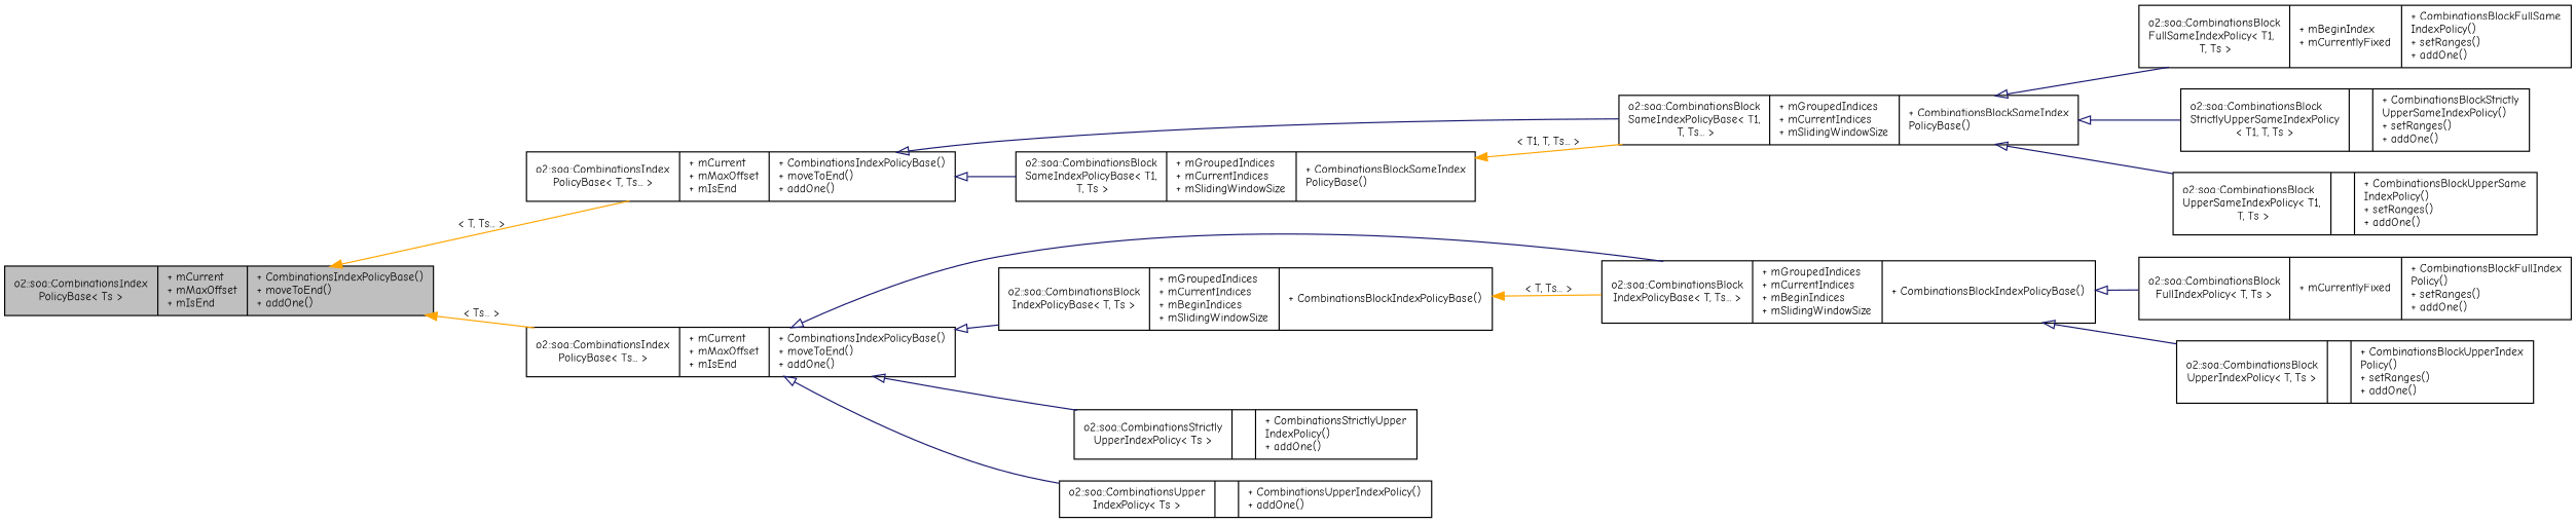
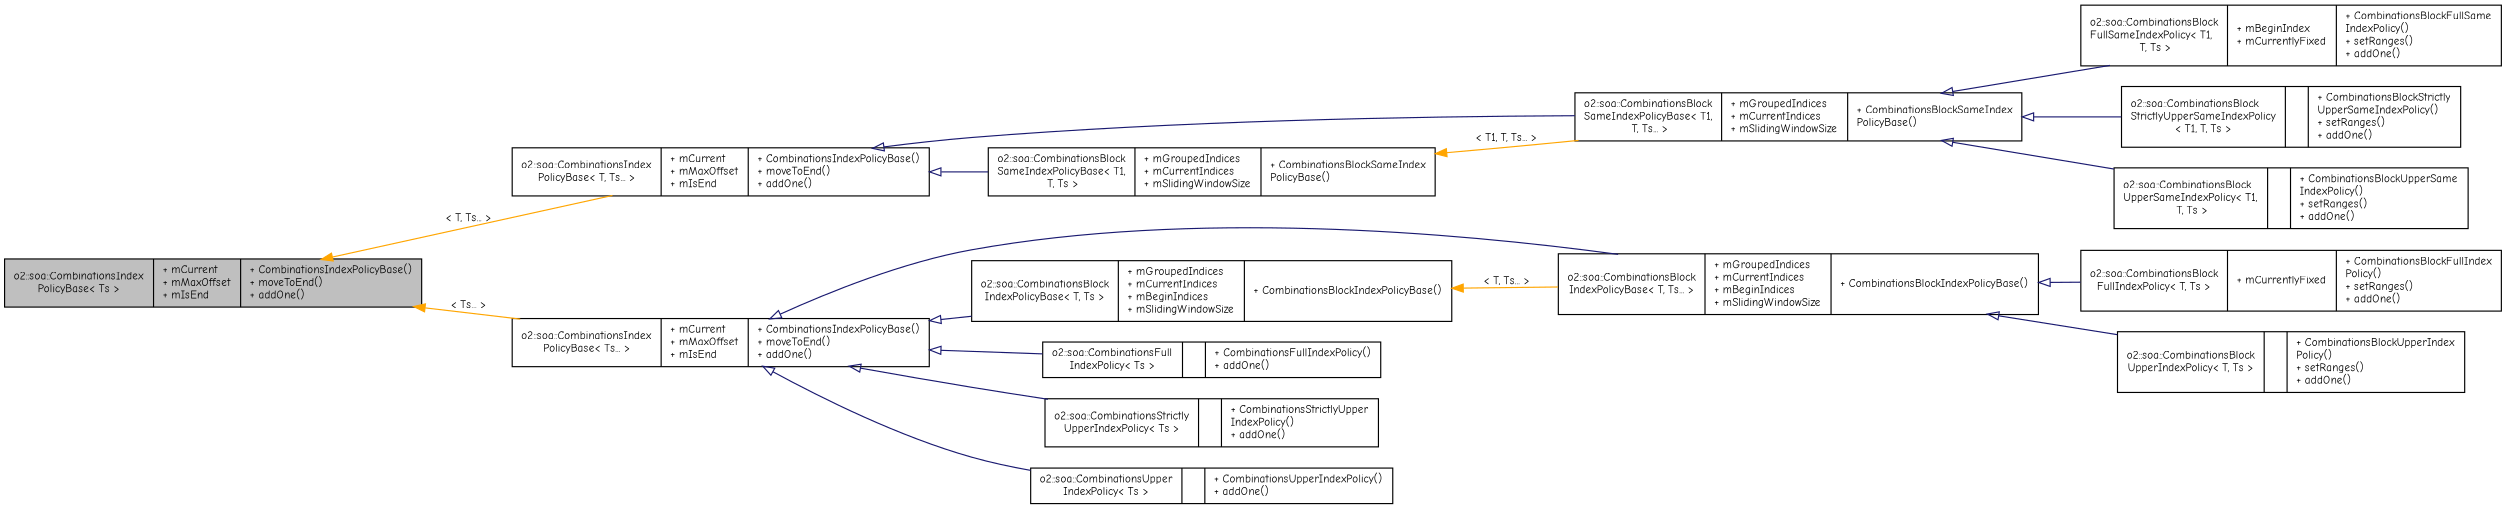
  digraph {
    rankdir=LR
    fontname="Comic Neue"
    node [color=black fontname="Comic Neue" fontsize=10 shape=record]
    edge [color=midnightblue dir=back fontname="Comic Neue" fontsize=10 labelfontname=Helvetica labelfontsize=10 style=solid arrowtail=onormal]
    n1 [fillcolor=grey75 fontcolor=black height=0.2 label="{o2::soa::CombinationsIndex\lPolicyBase\< Ts \>\n|+ mCurrent\l+ mMaxOffset\l+ mIsEnd\l|+ CombinationsIndexPolicyBase()\l+ moveToEnd()\l+ addOne()\l}" style=filled width=0.4]
    n2 [height=0.2 label="{o2::soa::CombinationsIndex\lPolicyBase\< T, Ts... \>\n|+ mCurrent\l+ mMaxOffset\l+ mIsEnd\l|+ CombinationsIndexPolicyBase()\l+ moveToEnd()\l+ addOne()\l}" width=0.4]
    n3 [height=0.2 label="{o2::soa::CombinationsIndex\lPolicyBase\< Ts... \>\n|+ mCurrent\l+ mMaxOffset\l+ mIsEnd\l|+ CombinationsIndexPolicyBase()\l+ moveToEnd()\l+ addOne()\l}" width=0.4]
    n4 [height=0.2 label="{o2::soa::CombinationsBlock\lSameIndexPolicyBase\< T1,\l T, Ts... \>\n|+ mGroupedIndices\l+ mCurrentIndices\l+ mSlidingWindowSize\l|+ CombinationsBlockSameIndex\lPolicyBase()\l}" width=0.4]
    n5 [height=0.2 label="{o2::soa::CombinationsBlock\lSameIndexPolicyBase\< T1,\l T, Ts \>\n|+ mGroupedIndices\l+ mCurrentIndices\l+ mSlidingWindowSize\l|+ CombinationsBlockSameIndex\lPolicyBase()\l}" width=0.4]
    n6 [height=0.2 label="{o2::soa::CombinationsBlock\lFullSameIndexPolicy\< T1,\l T, Ts \>\n|+ mBeginIndex\l+ mCurrentlyFixed\l|+ CombinationsBlockFullSame\lIndexPolicy()\l+ setRanges()\l+ addOne()\l}" width=0.4]
    n7 [height=0.2 label="{o2::soa::CombinationsBlock\lStrictlyUpperSameIndexPolicy\l\< T1, T, Ts \>\n||+ CombinationsBlockStrictly\lUpperSameIndexPolicy()\l+ setRanges()\l+ addOne()\l}" width=0.4]
    n8 [height=0.2 label="{o2::soa::CombinationsBlock\lUpperSameIndexPolicy\< T1,\l T, Ts \>\n||+ CombinationsBlockUpperSame\lIndexPolicy()\l+ setRanges()\l+ addOne()\l}" width=0.4]
    n9 [height=0.2 label="{o2::soa::CombinationsBlock\lIndexPolicyBase\< T, Ts... \>\n|+ mGroupedIndices\l+ mCurrentIndices\l+ mBeginIndices\l+ mSlidingWindowSize\l|+ CombinationsBlockIndexPolicyBase()\l}" width=0.4]
    n10 [height=0.2 label="{o2::soa::CombinationsBlock\lIndexPolicyBase\< T, Ts \>\n|+ mGroupedIndices\l+ mCurrentIndices\l+ mBeginIndices\l+ mSlidingWindowSize\l|+ CombinationsBlockIndexPolicyBase()\l}" width=0.4]
+   n11 [height=0.2 label="{o2::soa::CombinationsFull\lIndexPolicy\< Ts \>\n||+ CombinationsFullIndexPolicy()\l+ addOne()\l}" width=0.4]
    n12 [height=0.2 label="{o2::soa::CombinationsStrictly\lUpperIndexPolicy\< Ts \>\n||+ CombinationsStrictlyUpper\lIndexPolicy()\l+ addOne()\l}" width=0.4]
    n13 [height=0.2 label="{o2::soa::CombinationsUpper\lIndexPolicy\< Ts \>\n||+ CombinationsUpperIndexPolicy()\l+ addOne()\l}" width=0.4]
    n14 [height=0.2 label="{o2::soa::CombinationsBlock\lFullIndexPolicy\< T, Ts \>\n|+ mCurrentlyFixed\l|+ CombinationsBlockFullIndex\lPolicy()\l+ setRanges()\l+ addOne()\l}" width=0.4]
    n15 [height=0.2 label="{o2::soa::CombinationsBlock\lUpperIndexPolicy\< T, Ts \>\n||+ CombinationsBlockUpperIndex\lPolicy()\l+ setRanges()\l+ addOne()\l}" width=0.4]
    n1 -> n2 [color=orange label=" \< T, Ts... \>" arrowtail=""]
    n1 -> n3 [color=orange label=" \< Ts... \>" arrowtail=""]
    n2 -> n4
    n2 -> n5
    n3 -> n9
    n3 -> n10
+   n3 -> n11
    n3 -> n12
    n3 -> n13
    n4 -> n6
    n4 -> n7
    n4 -> n8
    n5 -> n4 [color=orange label=" \< T1, T, Ts... \>" arrowtail=""]
    n9 -> n14
    n9 -> n15
    n10 -> n9 [color=orange label=" \< T, Ts... \>" arrowtail=""]
  }
